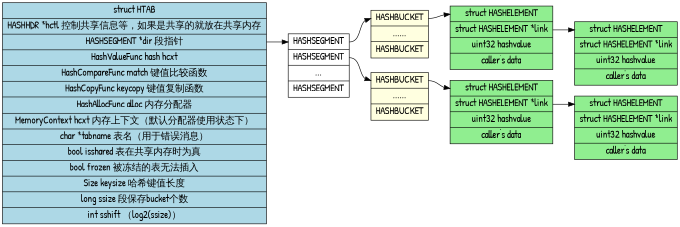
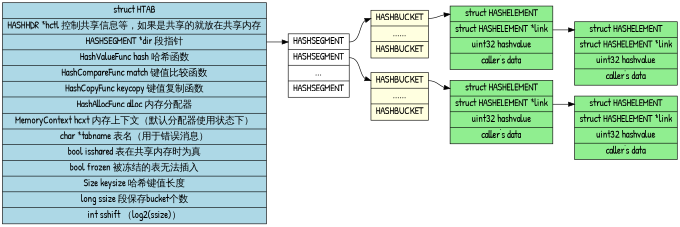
  digraph {
    bgcolor=white
    gradientangle=270
    rankdir=LR
    style=filled
    fontname="Patrick Hand"
    node [fillcolor=lightgreen fontsize=16 gradientangle=90 shape=record style=filled fontname="Patrick Hand"]
    edge [headport=f0 tailport=f1 fontname="Patrick Hand"]
-   n1 [fillcolor=lightblue label="struct HTAB\n		|<f0>HASHHDR *hctl 控制共享信息等，如果是共享的就放在共享内存\n		|<f1>HASHSEGMENT *dir 段指针\n		|HashValueFunc hash hcxt\n		|HashCompareFunc match 键值比较函数\n		|HashCopyFunc keycopy 键值复制函数\n		|HashAllocFunc alloc 内存分配器\n		|MemoryContext hcxt 内存上下文（默认分配器使用状态下）\n		| char *tabname 表名（用于错误消息）\n		|bool isshared 表在共享内存时为真\n		|bool frozen 被冻结的表无法插入\n		|Size keysize 哈希键值长度\n		| long ssize 段保存bucket个数\n		|int sshift （log2(ssize)）"]
+   n1 [fillcolor=lightblue label="struct HTAB\n		|<f0>HASHHDR *hctl 控制共享信息等，如果是共享的就放在共享内存\n		|<f1>HASHSEGMENT *dir 段指针\n		|HashValueFunc hash 哈希函数\n		|HashCompareFunc match 键值比较函数\n		|HashCopyFunc keycopy 键值复制函数\n		|HashAllocFunc alloc 内存分配器\n		|MemoryContext hcxt 内存上下文（默认分配器使用状态下）\n		| char *tabname 表名（用于错误消息）\n		|bool isshared 表在共享内存时为真\n		|bool frozen 被冻结的表无法插入\n		|Size keysize 哈希键值长度\n		| long ssize 段保存bucket个数\n		|int sshift （log2(ssize)）"]
    n2 [fillcolor=white label="<f0>HASHSEGMENT|<f1>HASHSEGMENT|...|HASHSEGMENT"]
    n3 [fillcolor=lightyellow label="<f0>HASHBUCKET\n			|......\n			|HASHBUCKET"]
    n4 [fillcolor=lightyellow label="<f0>HASHBUCKET\n			|......\n			|HASHBUCKET"]
    n5 [label="<f0>struct HASHELEMENT\n		|<f1>struct HASHELEMENT *link\n		|uint32 hashvalue\n		|caller's data"]
    n6 [label="<f0>struct HASHELEMENT\n		|<f1>struct HASHELEMENT *link\n		|uint32 hashvalue\n		|caller's data"]
    n7 [label="<f0>struct HASHELEMENT\n		|<f1>struct HASHELEMENT *link\n		|uint32 hashvalue\n		|caller's data"]
    n8 [label="<f0>struct HASHELEMENT\n		|<f1>struct HASHELEMENT *link\n		|uint32 hashvalue\n		|caller's data"]
    n1 -> n2
    n2 -> n3 [tailport=f0]
    n2 -> n4
    n3 -> n5 [tailport=f0]
    n4 -> n7 [tailport=f0]
    n5 -> n6
    n7 -> n8
  }
